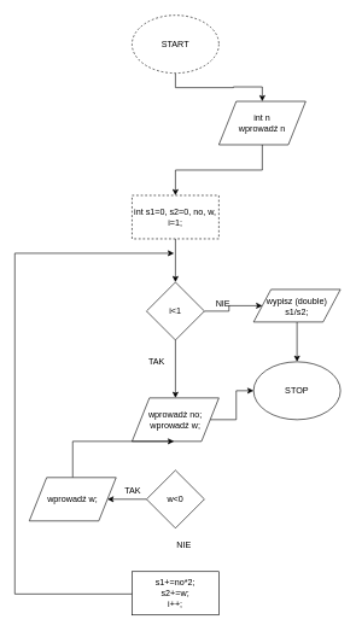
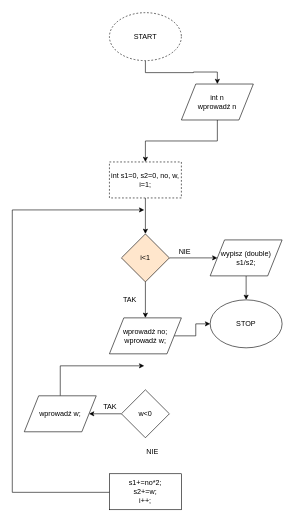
  <mxCell id="0" />
  <mxCell id="1" parent="0" />
  <mxCell id="2" value="" style="edgeStyle=orthogonalEdgeStyle;rounded=0;orthogonalLoop=1;jettySize=auto;html=1;" parent="1" source="3" target="5" edge="1"><mxGeometry relative="1" as="geometry" /></mxCell>
  <mxCell id="3" value="START" style="ellipse;whiteSpace=wrap;html=1;dashed=1;" parent="1" vertex="1"><mxGeometry x="182" y="20" width="120" height="80" as="geometry" /></mxCell>
  <mxCell id="4" value="" style="edgeStyle=orthogonalEdgeStyle;rounded=0;orthogonalLoop=1;jettySize=auto;html=1;" parent="1" source="5" target="7" edge="1"><mxGeometry relative="1" as="geometry" /></mxCell>
  <mxCell id="5" value="int n&lt;br&gt;wprowadź n&lt;br&gt;" style="shape=parallelogram;perimeter=parallelogramPerimeter;whiteSpace=wrap;html=1;" parent="1" vertex="1"><mxGeometry x="302" y="139" width="120" height="60" as="geometry" /></mxCell>
  <mxCell id="6" value="" style="edgeStyle=orthogonalEdgeStyle;rounded=0;orthogonalLoop=1;jettySize=auto;html=1;" parent="1" source="7" target="10" edge="1"><mxGeometry relative="1" as="geometry" /></mxCell>
  <mxCell id="7" value="int s1=0, s2=0, no, w, i=1;" style="rounded=0;whiteSpace=wrap;html=1;dashed=1;" parent="1" vertex="1"><mxGeometry x="182" y="269" width="120" height="60" as="geometry" /></mxCell>
  <mxCell id="8" value="" style="edgeStyle=orthogonalEdgeStyle;rounded=0;orthogonalLoop=1;jettySize=auto;html=1;" parent="1" source="10" target="12" edge="1"><mxGeometry relative="1" as="geometry" /></mxCell>
  <mxCell id="9" style="edgeStyle=orthogonalEdgeStyle;rounded=0;orthogonalLoop=1;jettySize=auto;html=1;exitX=1;exitY=0.5;exitDx=0;exitDy=0;entryX=0;entryY=0.5;entryDx=0;entryDy=0;" parent="1" source="10" target="20" edge="1"><mxGeometry relative="1" as="geometry" /></mxCell>
- <mxCell id="10" value="i&amp;lt;1" style="rhombus;whiteSpace=wrap;html=1;" parent="1" vertex="1"><mxGeometry x="202" y="389" width="80" height="80" as="geometry" /></mxCell>
+ <mxCell id="10" value="i&amp;lt;1" style="rhombus;whiteSpace=wrap;html=1;fillColor=#ffe6cc;" parent="1" vertex="1"><mxGeometry x="202" y="389" width="80" height="80" as="geometry" /></mxCell>
  <mxCell id="11" value="" style="edgeStyle=orthogonalEdgeStyle;rounded=0;orthogonalLoop=1;jettySize=auto;html=1;" parent="1" source="12" target="21" edge="1"><mxGeometry relative="1" as="geometry" /></mxCell>
- <mxCell id="12" value="wprowadż no;&lt;br&gt;wprowadź w;&lt;br&gt;" style="shape=parallelogram;perimeter=parallelogramPerimeter;whiteSpace=wrap;html=1;" parent="1" vertex="1"><mxGeometry x="182" y="549" width="120" height="60" as="geometry" /></mxCell>
+ <mxCell id="12" value="wprowadż no;&lt;br&gt;wprowadź w;&lt;br&gt;" style="shape=parallelogram;perimeter=parallelogramPerimeter;whiteSpace=wrap;html=1;" parent="1" vertex="1"><mxGeometry x="182" y="529" width="120" height="60" as="geometry" /></mxCell>
  <mxCell id="13" value="" style="edgeStyle=orthogonalEdgeStyle;rounded=0;orthogonalLoop=1;jettySize=auto;html=1;" parent="1" source="14" target="16" edge="1"><mxGeometry relative="1" as="geometry" /></mxCell>
  <mxCell id="14" value="w&amp;lt;0" style="rhombus;whiteSpace=wrap;html=1;" parent="1" vertex="1"><mxGeometry x="202" y="649" width="80" height="80" as="geometry" /></mxCell>
  <mxCell id="15" style="edgeStyle=orthogonalEdgeStyle;rounded=0;orthogonalLoop=1;jettySize=auto;html=1;exitX=0.5;exitY=0;exitDx=0;exitDy=0;" parent="1" source="16" edge="1"><mxGeometry relative="1" as="geometry"><mxPoint x="240" y="609" as="targetPoint" /><Array as="points"><mxPoint x="100" y="609" /></Array></mxGeometry></mxCell>
  <mxCell id="16" value="wprowadź w;" style="shape=parallelogram;perimeter=parallelogramPerimeter;whiteSpace=wrap;html=1;" parent="1" vertex="1"><mxGeometry x="40" y="659" width="120" height="60" as="geometry" /></mxCell>
  <mxCell id="17" style="edgeStyle=orthogonalEdgeStyle;rounded=0;orthogonalLoop=1;jettySize=auto;html=1;exitX=0;exitY=0.5;exitDx=0;exitDy=0;" parent="1" source="18" edge="1"><mxGeometry relative="1" as="geometry"><mxPoint x="240" y="349" as="targetPoint" /><Array as="points"><mxPoint x="20" y="820" /><mxPoint x="20" y="349" /></Array></mxGeometry></mxCell>
  <mxCell id="18" value="s1+=no*2;&lt;br&gt;s2+=w;&lt;br&gt;i++;&lt;br&gt;" style="rounded=0;whiteSpace=wrap;html=1;" parent="1" vertex="1"><mxGeometry x="182" y="789" width="120" height="60" as="geometry" /></mxCell>
  <mxCell id="19" style="edgeStyle=orthogonalEdgeStyle;rounded=0;orthogonalLoop=1;jettySize=auto;html=1;exitX=0.5;exitY=1;exitDx=0;exitDy=0;entryX=0.5;entryY=0;entryDx=0;entryDy=0;" parent="1" source="20" target="21" edge="1"><mxGeometry relative="1" as="geometry" /></mxCell>
- <mxCell id="20" value="wypisz (double) &lt;br&gt;s1/s2;" style="shape=parallelogram;perimeter=parallelogramPerimeter;whiteSpace=wrap;html=1;" parent="1" vertex="1"><mxGeometry x="350" y="399" width="120" height="45" as="geometry" /></mxCell>
+ <mxCell id="20" value="wypisz (double) &lt;br&gt;s1/s2;" style="shape=parallelogram;perimeter=parallelogramPerimeter;whiteSpace=wrap;html=1;" parent="1" vertex="1"><mxGeometry x="350" y="399" width="120" height="60" as="geometry" /></mxCell>
  <mxCell id="21" value="STOP" style="ellipse;whiteSpace=wrap;html=1;" parent="1" vertex="1"><mxGeometry x="350" y="499" width="120" height="80" as="geometry" /></mxCell>
  <mxCell id="22" value="TAK" style="text;html=1;resizable=0;points=[];autosize=1;align=left;verticalAlign=top;spacingTop=-4;" vertex="1" parent="1"><mxGeometry x="203" y="489" width="40" height="20" as="geometry" /></mxCell>
  <mxCell id="23" value="NIE" style="text;html=1;resizable=0;points=[];autosize=1;align=left;verticalAlign=top;spacingTop=-4;" vertex="1" parent="1"><mxGeometry x="296" y="409" width="40" height="20" as="geometry" /></mxCell>
  <mxCell id="24" value="TAK" style="text;html=1;resizable=0;points=[];autosize=1;align=left;verticalAlign=top;spacingTop=-4;" vertex="1" parent="1"><mxGeometry x="170" y="667" width="40" height="20" as="geometry" /></mxCell>
  <mxCell id="25" value="NIE" style="text;html=1;resizable=0;points=[];autosize=1;align=left;verticalAlign=top;spacingTop=-4;" vertex="1" parent="1"><mxGeometry x="242" y="742" width="40" height="20" as="geometry" /></mxCell>
